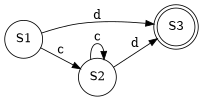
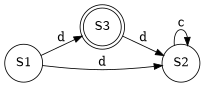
  digraph {
    rankdir=LR
    node [shape=circle]
    S3 [shape=doublecircle]
    S1
    S2
    S1 -> S3 [label=d]
-   S1 -> S2 [label=c]
-   S2 -> S3 [label=d]
+   S1 -> S2 [label=d]
+   S3 -> S2 [label=d]
    S2 -> S2 [label=c]
  }
